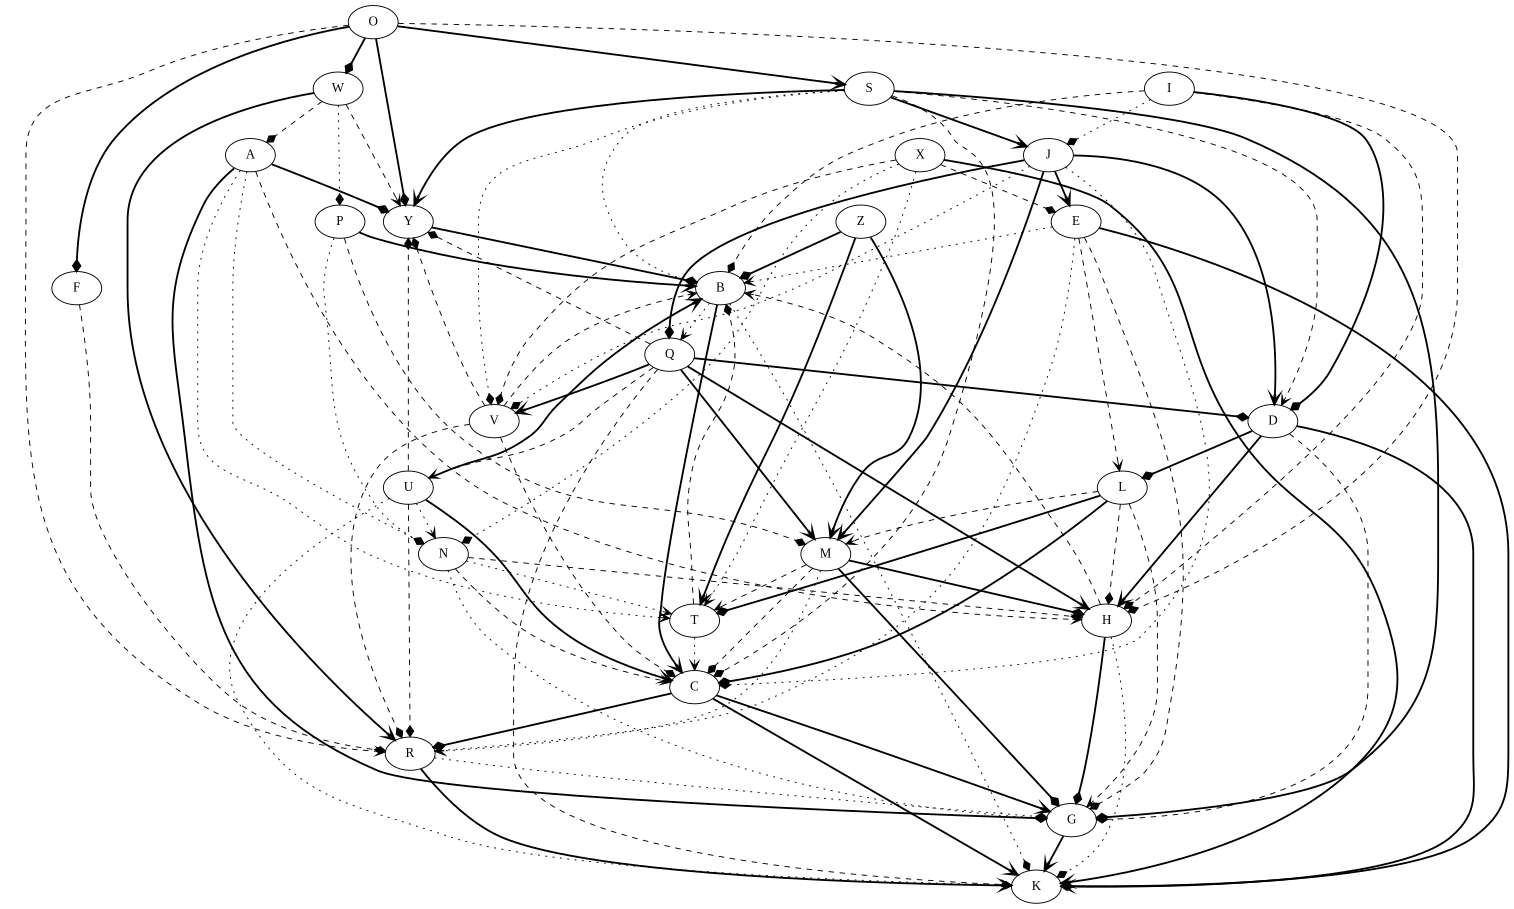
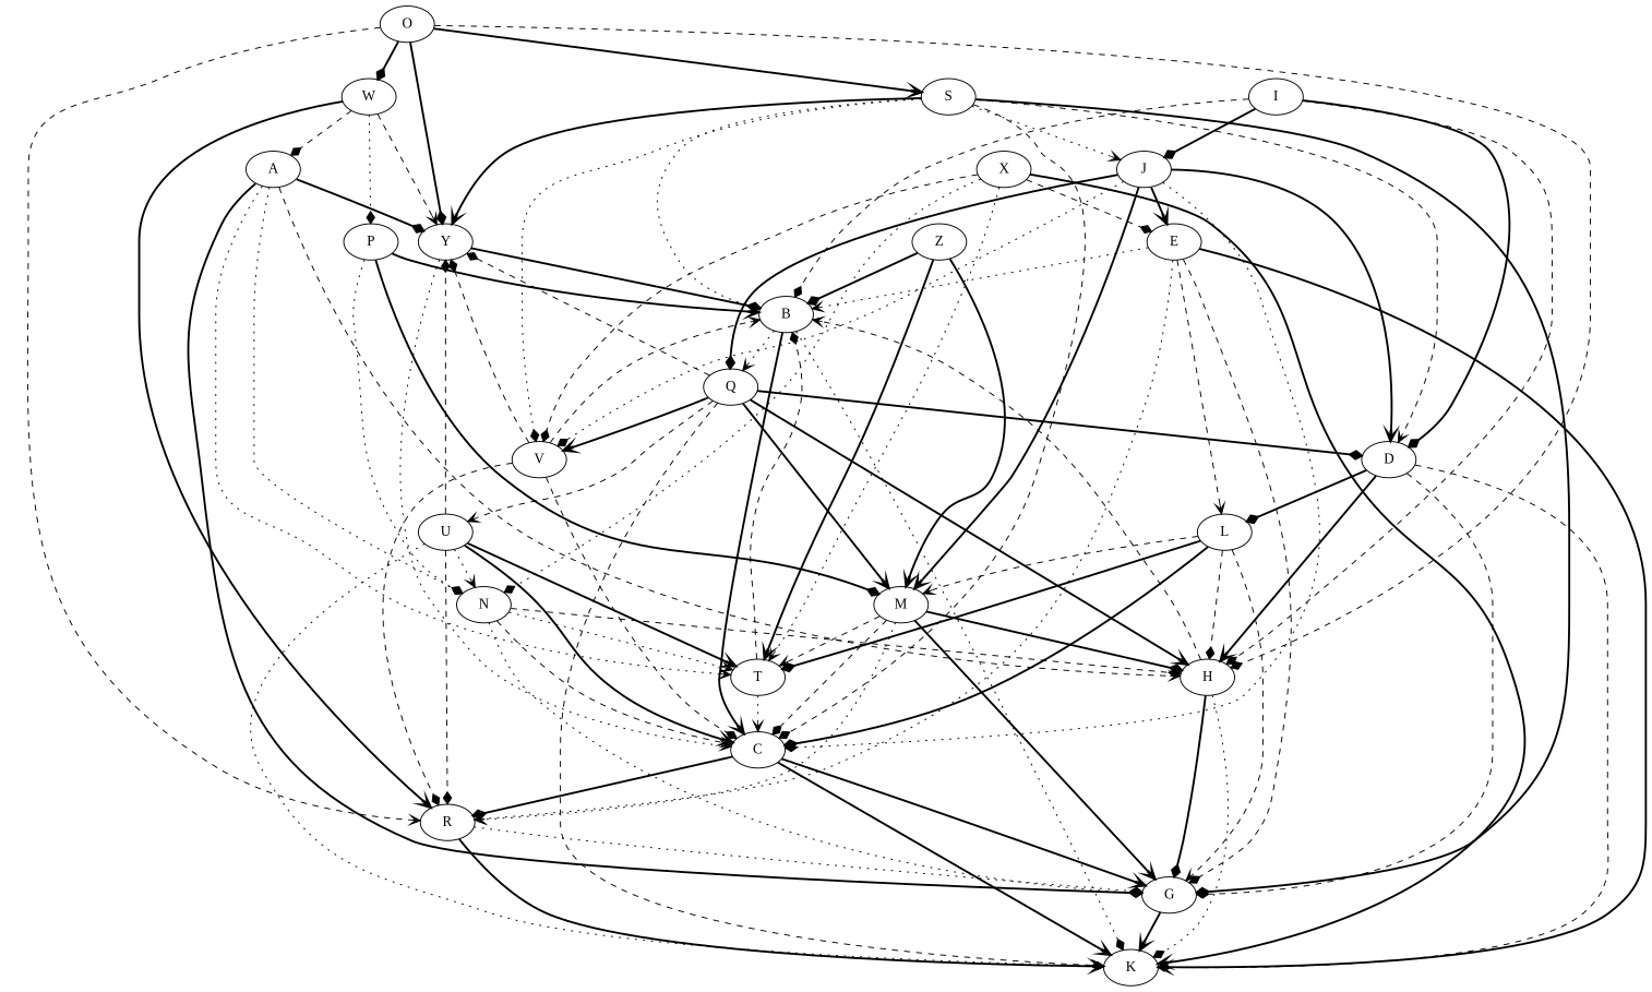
  digraph {
    fontname="Liberation Serif"
    node [fontname="Liberation Serif"]
    edge [arrowhead=diamond fontname="Liberation Serif" style=bold]
    O
    W
    S
-   F
    R
    H
    Y
    P
    A
    V
    B
    D
    J
    C
    G
    K
    M
    N
    T
    Q
    L
    E
    Z
    I
    U
    X
    O -> W
    O -> S [arrowhead=vee]
-   O -> F
    O -> R [arrowhead=vee style=dashed]
    O -> H [style=dashed]
    O -> Y
    W -> R [arrowhead=vee]
    W -> Y [arrowhead=vee style=dashed]
    W -> P [style=dotted]
    W -> A [style=dashed]
    S -> Y [arrowhead=vee]
    S -> V [style=dotted]
    S -> B [style=dotted]
    S -> D [arrowhead=vee style=dashed]
-   S -> J [arrowhead=vee]
+   S -> J [arrowhead=vee style=dotted]
    S -> C [style=dashed]
    S -> G
-   F -> R [style=dashed]
    R -> G [style=dotted]
    R -> K [arrowhead=vee]
    H -> B [arrowhead=vee style=dashed]
    H -> G
    H -> K [style=dotted]
    Y -> B
+   Y -> C [arrowhead=vee style=dotted]
    P -> B [arrowhead=vee]
-   P -> M [style=dashed]
+   P -> M
    P -> N [style=dotted]
    A -> H [arrowhead=vee style=dashed]
    A -> Y
    A -> G
    A -> N [style=dotted]
    A -> T [arrowhead=vee style=dotted]
    V -> R [style=dashed]
    V -> Y [style=dashed]
    V -> B [arrowhead=vee style=dashed]
    V -> C [style=dashed]
    B -> C [arrowhead=vee]
    B -> K [style=dotted]
    B -> Q [arrowhead=vee style=dotted]
    D -> H [arrowhead=vee]
    D -> G [style=dashed]
-   D -> K
+   D -> K [style=dashed]
    D -> L
    J -> V [style=dotted]
    J -> D [arrowhead=vee]
    J -> C [style=dotted]
    J -> M [arrowhead=vee]
    J -> Q
    J -> E [arrowhead=vee]
    C -> R
    C -> G [arrowhead=vee]
    C -> K [arrowhead=vee]
    G -> K [arrowhead=vee]
    M -> R [arrowhead=vee style=dotted]
    M -> H
    M -> C [style=dashed]
-   M -> G
+   M -> G [arrowhead=vee]
    M -> T [arrowhead=vee style=dashed]
    N -> H [style=dashed]
    N -> C [arrowhead=vee style=dashed]
    N -> G [style=dotted]
    N -> T [arrowhead=vee style=dotted]
    T -> B [style=dashed]
    T -> C [arrowhead=vee style=dotted]
    Q -> H [arrowhead=vee]
    Q -> Y [style=dashed]
    Q -> V [arrowhead=vee]
    Q -> D
    Q -> K [arrowhead=vee style=dashed]
    Q -> M [arrowhead=vee]
    Q -> U [arrowhead=vee style=dashed]
    L -> H [style=dashed]
    L -> C
    L -> G [arrowhead=vee style=dashed]
    L -> M [arrowhead=vee style=dashed]
    L -> T
    E -> R [arrowhead=vee style=dotted]
    E -> B [arrowhead=vee style=dotted]
    E -> G [style=dashed]
    E -> K [arrowhead=vee]
    E -> L [arrowhead=vee style=dashed]
    Z -> B
    Z -> M [arrowhead=vee]
    Z -> T [arrowhead=vee]
    I -> H [style=dashed]
    I -> B [style=dashed]
    I -> D
-   I -> J [style=dotted]
+   I -> J
    U -> R [style=dashed]
    U -> Y [style=dashed]
    U -> C [arrowhead=vee]
    U -> K [style=dotted]
    U -> N [arrowhead=vee style=dotted]
-   U -> B [arrowhead=vee]
+   U -> T [arrowhead=vee]
    X -> V [style=dashed]
    X -> K [arrowhead=vee]
    X -> N [style=dotted]
    X -> T [arrowhead=vee style=dotted]
    X -> E [style=dashed]
  }
